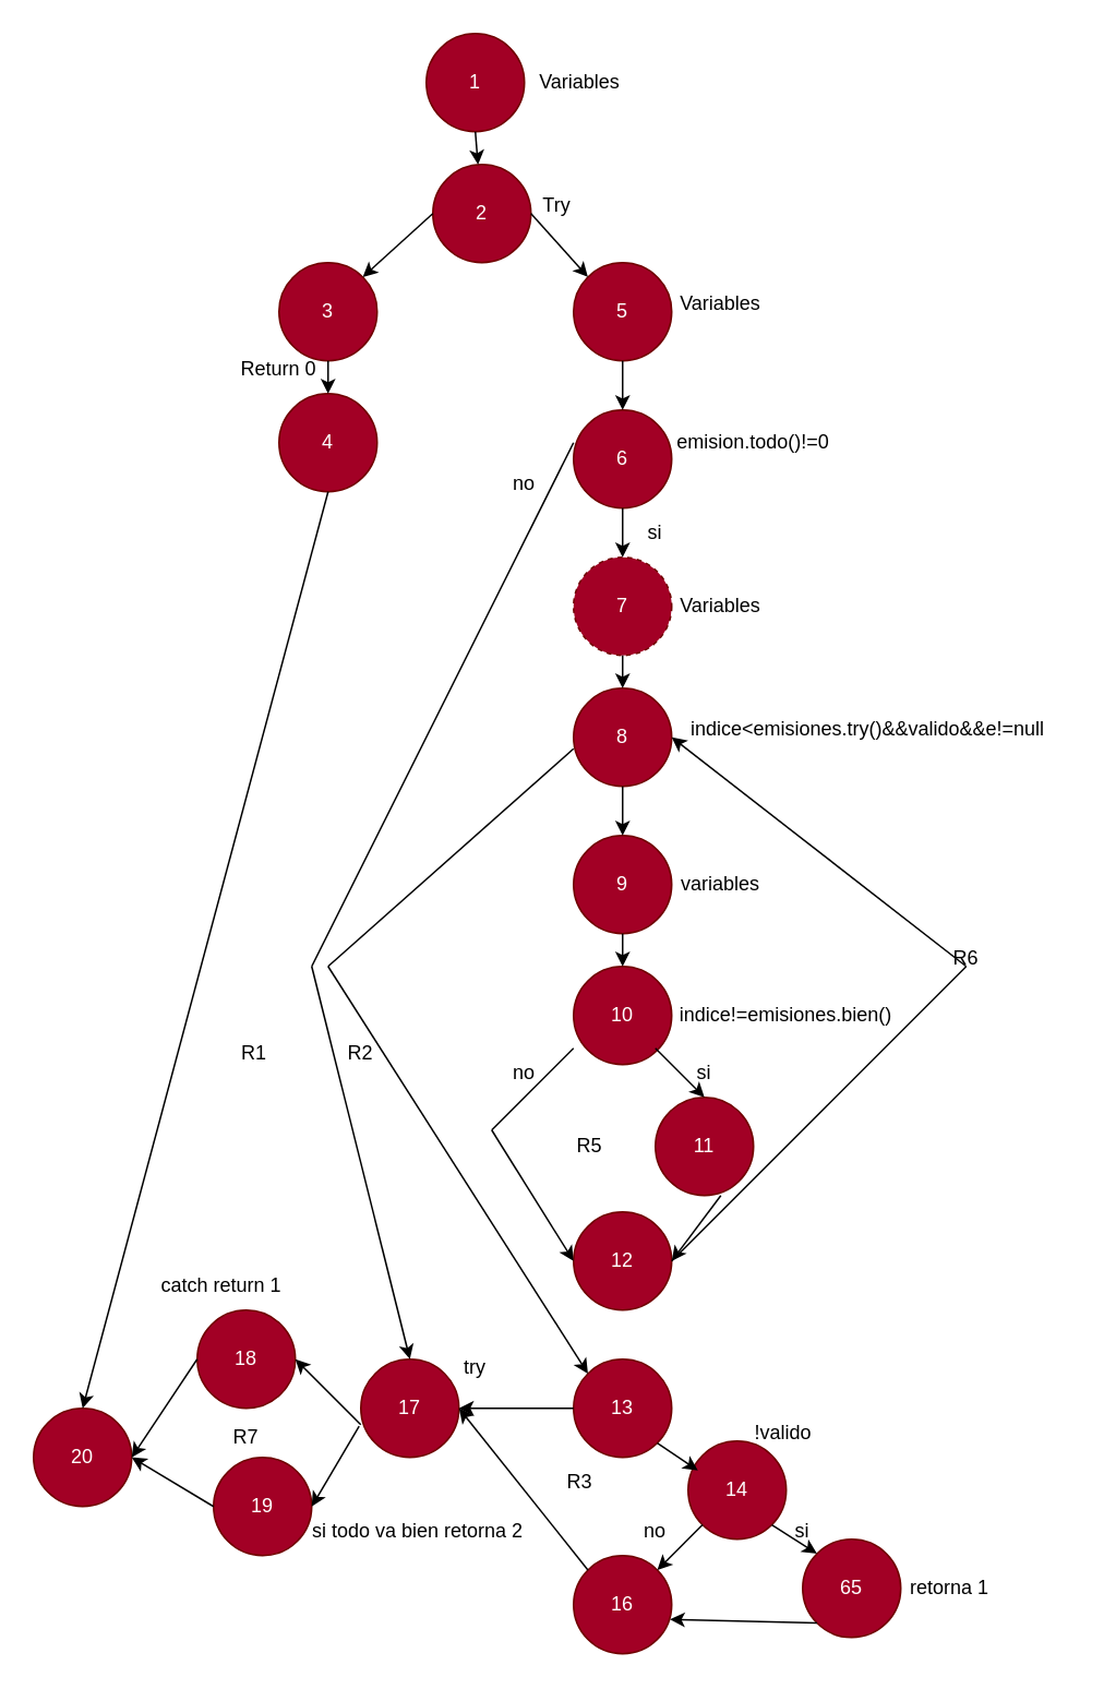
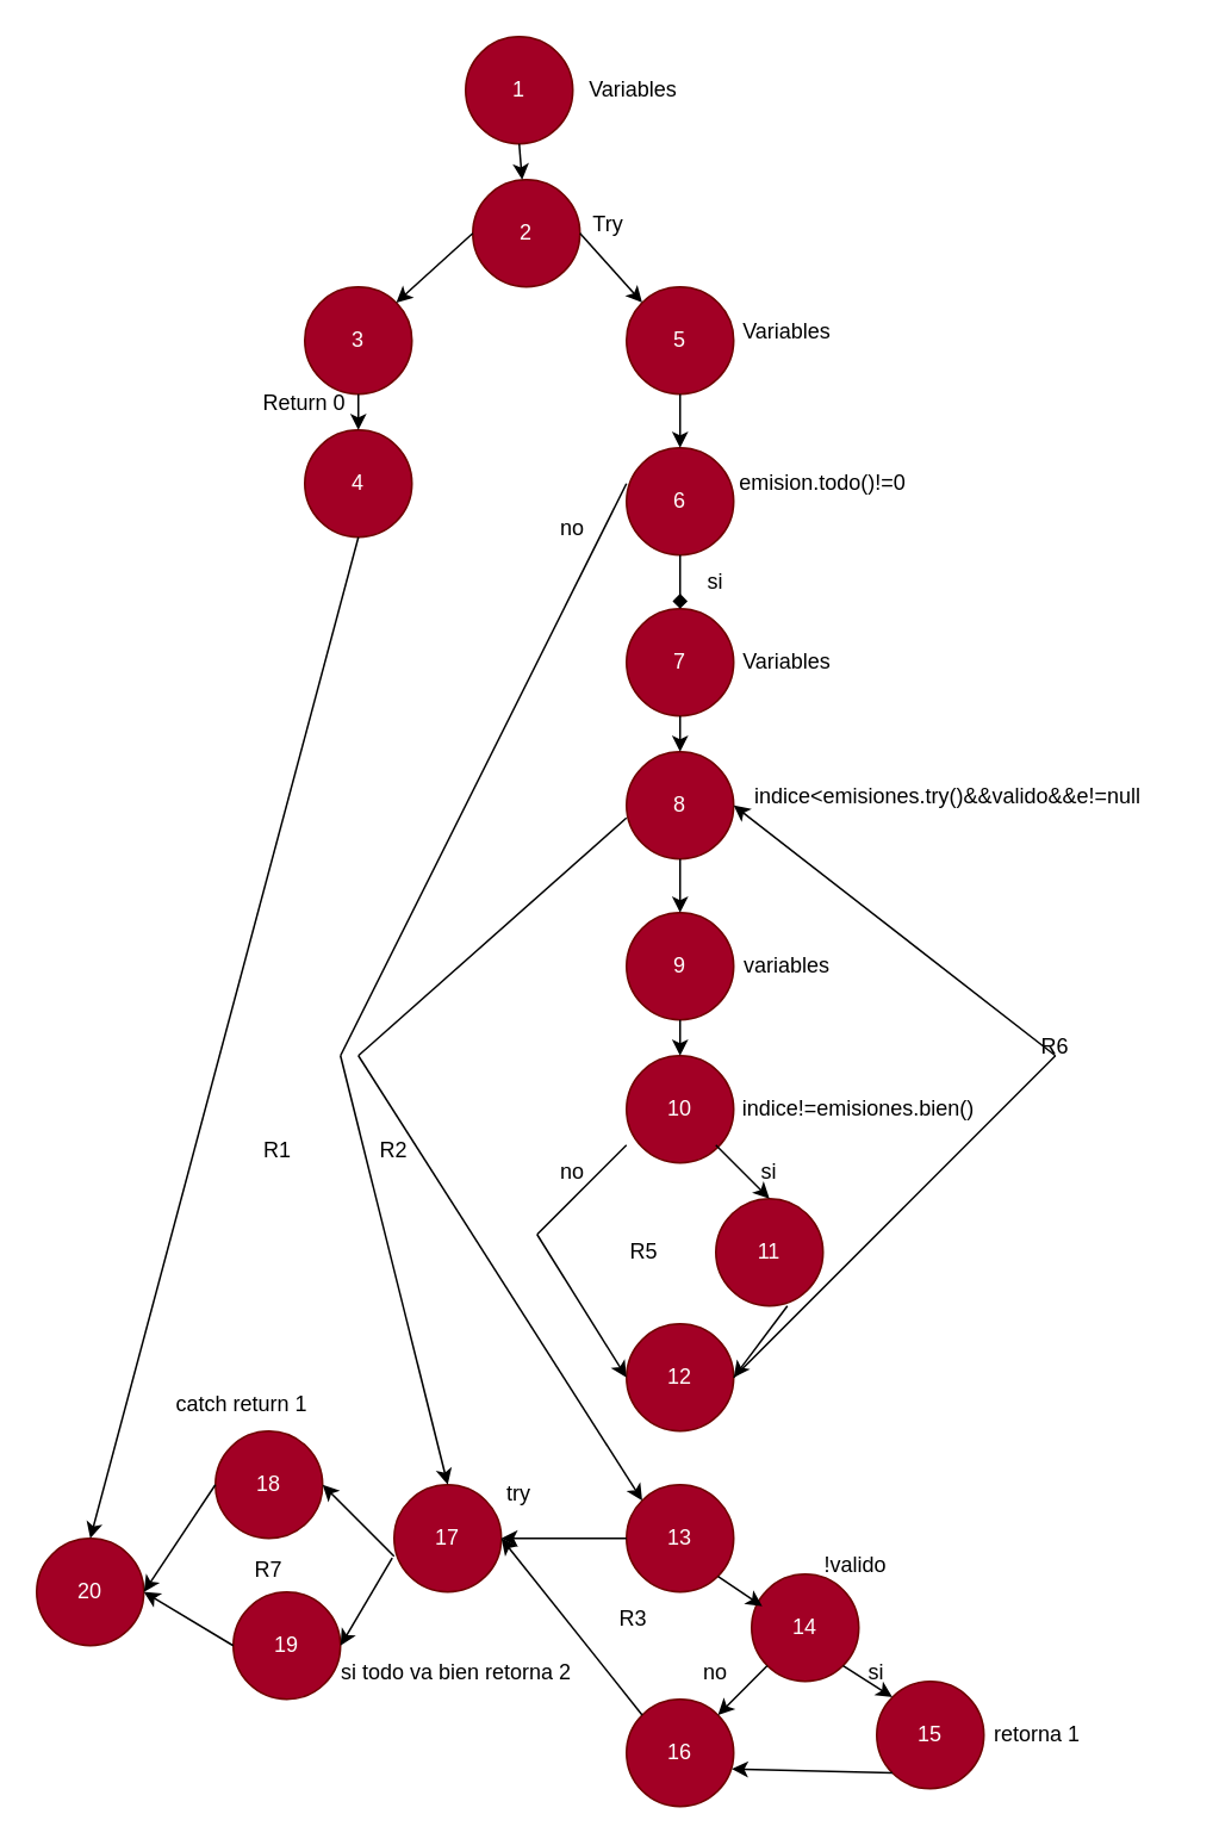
  <mxCell id="0" />
  <mxCell id="1" parent="0" />
  <mxCell id="2" value="1" style="ellipse;whiteSpace=wrap;html=1;aspect=fixed;fillColor=#a20025;fontColor=#ffffff;strokeColor=#6F0000;" parent="1" vertex="1"><mxGeometry x="260" y="20" width="60" height="60" as="geometry" /></mxCell>
  <mxCell id="3" value="Variables" style="text;html=1;align=center;verticalAlign=middle;whiteSpace=wrap;rounded=0;" parent="1" vertex="1"><mxGeometry x="324" y="35" width="60" height="30" as="geometry" /></mxCell>
  <mxCell id="4" value="2" style="ellipse;whiteSpace=wrap;html=1;aspect=fixed;fillColor=#a20025;fontColor=#ffffff;strokeColor=#6F0000;" parent="1" vertex="1"><mxGeometry x="264" y="100" width="60" height="60" as="geometry" /></mxCell>
  <mxCell id="5" value="3" style="ellipse;whiteSpace=wrap;html=1;aspect=fixed;fillColor=#a20025;fontColor=#ffffff;strokeColor=#6F0000;" parent="1" vertex="1"><mxGeometry x="170" y="160" width="60" height="60" as="geometry" /></mxCell>
  <mxCell id="6" value="5" style="ellipse;whiteSpace=wrap;html=1;aspect=fixed;fillColor=#a20025;fontColor=#ffffff;strokeColor=#6F0000;" parent="1" vertex="1"><mxGeometry x="350" y="160" width="60" height="60" as="geometry" /></mxCell>
  <mxCell id="7" value="4" style="ellipse;whiteSpace=wrap;html=1;aspect=fixed;fillColor=#a20025;fontColor=#ffffff;strokeColor=#6F0000;" parent="1" vertex="1"><mxGeometry x="170" y="240" width="60" height="60" as="geometry" /></mxCell>
  <mxCell id="8" value="Try" style="text;html=1;align=center;verticalAlign=middle;whiteSpace=wrap;rounded=0;" parent="1" vertex="1"><mxGeometry x="310" y="110" width="60" height="30" as="geometry" /></mxCell>
  <mxCell id="9" value="" style="endArrow=classic;html=1;rounded=0;entryX=1;entryY=0;entryDx=0;entryDy=0;exitX=0;exitY=0.5;exitDx=0;exitDy=0;" parent="1" source="4" target="5" edge="1"><mxGeometry width="50" height="50" relative="1" as="geometry"><mxPoint x="260" y="140" as="sourcePoint" /><mxPoint x="200" y="80" as="targetPoint" /></mxGeometry></mxCell>
  <mxCell id="10" value="8" style="ellipse;whiteSpace=wrap;html=1;aspect=fixed;fillColor=#a20025;fontColor=#ffffff;strokeColor=#6F0000;" parent="1" vertex="1"><mxGeometry x="350" y="420" width="60" height="60" as="geometry" /></mxCell>
  <mxCell id="11" value="" style="endArrow=classic;html=1;rounded=0;exitX=0.5;exitY=1;exitDx=0;exitDy=0;entryX=0.5;entryY=0;entryDx=0;entryDy=0;" parent="1" source="5" target="7" edge="1"><mxGeometry width="50" height="50" relative="1" as="geometry"><mxPoint x="244" y="240" as="sourcePoint" /><mxPoint x="294" y="190" as="targetPoint" /></mxGeometry></mxCell>
  <mxCell id="12" value="Return 0" style="text;html=1;align=center;verticalAlign=middle;whiteSpace=wrap;rounded=0;" parent="1" vertex="1"><mxGeometry x="140" y="210" width="60" height="30" as="geometry" /></mxCell>
  <mxCell id="13" value="" style="endArrow=classic;html=1;rounded=0;exitX=0.5;exitY=1;exitDx=0;exitDy=0;" parent="1" source="2" target="4" edge="1"><mxGeometry width="50" height="50" relative="1" as="geometry"><mxPoint x="370" y="85" as="sourcePoint" /><mxPoint x="420" y="35" as="targetPoint" /></mxGeometry></mxCell>
  <mxCell id="14" value="Variables" style="text;html=1;align=center;verticalAlign=middle;whiteSpace=wrap;rounded=0;" parent="1" vertex="1"><mxGeometry x="410" y="170" width="60" height="30" as="geometry" /></mxCell>
  <mxCell id="15" value="6" style="ellipse;whiteSpace=wrap;html=1;aspect=fixed;fillColor=#a20025;fontColor=#ffffff;strokeColor=#6F0000;" parent="1" vertex="1"><mxGeometry x="350" y="250" width="60" height="60" as="geometry" /></mxCell>
- <mxCell id="16" value="7" style="ellipse;whiteSpace=wrap;html=1;aspect=fixed;fillColor=#a20025;fontColor=#ffffff;strokeColor=#6F0000;dashed=1;" parent="1" vertex="1"><mxGeometry x="350" y="340" width="60" height="60" as="geometry" /></mxCell>
+ <mxCell id="16" value="7" style="ellipse;whiteSpace=wrap;html=1;aspect=fixed;fillColor=#a20025;fontColor=#ffffff;strokeColor=#6F0000;" parent="1" vertex="1"><mxGeometry x="350" y="340" width="60" height="60" as="geometry" /></mxCell>
  <mxCell id="17" value="" style="endArrow=classic;html=1;rounded=0;entryX=0;entryY=0;entryDx=0;entryDy=0;exitX=1;exitY=0.5;exitDx=0;exitDy=0;" parent="1" source="4" target="6" edge="1"><mxGeometry width="50" height="50" relative="1" as="geometry"><mxPoint x="330" y="130" as="sourcePoint" /><mxPoint x="374" y="230" as="targetPoint" /></mxGeometry></mxCell>
  <mxCell id="18" value="emision.todo()!=0" style="text;html=1;align=center;verticalAlign=middle;whiteSpace=wrap;rounded=0;" parent="1" vertex="1"><mxGeometry x="430" y="255" width="60" height="30" as="geometry" /></mxCell>
  <mxCell id="19" value="" style="endArrow=classic;html=1;rounded=0;exitX=0.5;exitY=1;exitDx=0;exitDy=0;entryX=0.5;entryY=0;entryDx=0;entryDy=0;" parent="1" source="6" target="15" edge="1"><mxGeometry width="50" height="50" relative="1" as="geometry"><mxPoint x="280" y="410" as="sourcePoint" /><mxPoint x="330" y="360" as="targetPoint" /></mxGeometry></mxCell>
  <mxCell id="20" value="10" style="ellipse;whiteSpace=wrap;html=1;aspect=fixed;fillColor=#a20025;fontColor=#ffffff;strokeColor=#6F0000;" parent="1" vertex="1"><mxGeometry x="350" y="590" width="60" height="60" as="geometry" /></mxCell>
- <mxCell id="21" value="" style="endArrow=classic;html=1;rounded=0;exitX=0.5;exitY=1;exitDx=0;exitDy=0;entryX=0.5;entryY=0;entryDx=0;entryDy=0;" parent="1" source="15" target="16" edge="1"><mxGeometry width="50" height="50" relative="1" as="geometry"><mxPoint x="400" y="360" as="sourcePoint" /><mxPoint x="450" y="310" as="targetPoint" /></mxGeometry></mxCell>
+ <mxCell id="21" value="" style="endArrow=diamond;html=1;rounded=0;exitX=0.5;exitY=1;exitDx=0;exitDy=0;entryX=0.5;entryY=0;entryDx=0;entryDy=0;" parent="1" source="15" target="16" edge="1"><mxGeometry width="50" height="50" relative="1" as="geometry"><mxPoint x="400" y="360" as="sourcePoint" /><mxPoint x="450" y="310" as="targetPoint" /></mxGeometry></mxCell>
  <mxCell id="22" value="Variables" style="text;html=1;align=center;verticalAlign=middle;whiteSpace=wrap;rounded=0;" parent="1" vertex="1"><mxGeometry x="410" y="355" width="60" height="30" as="geometry" /></mxCell>
  <mxCell id="23" value="indice&amp;lt;emisiones.try()&amp;amp;&amp;amp;valido&amp;amp;&amp;amp;e!=null" style="text;html=1;align=center;verticalAlign=middle;whiteSpace=wrap;rounded=0;" parent="1" vertex="1"><mxGeometry x="400" y="430" width="260" height="30" as="geometry" /></mxCell>
  <mxCell id="24" value="" style="endArrow=classic;html=1;rounded=0;exitX=0.5;exitY=1;exitDx=0;exitDy=0;entryX=0.5;entryY=0;entryDx=0;entryDy=0;" parent="1" source="16" target="10" edge="1"><mxGeometry width="50" height="50" relative="1" as="geometry"><mxPoint x="240" y="440" as="sourcePoint" /><mxPoint x="290" y="390" as="targetPoint" /></mxGeometry></mxCell>
  <mxCell id="25" value="9" style="ellipse;whiteSpace=wrap;html=1;aspect=fixed;fillColor=#a20025;fontColor=#ffffff;strokeColor=#6F0000;" parent="1" vertex="1"><mxGeometry x="350" y="510" width="60" height="60" as="geometry" /></mxCell>
  <mxCell id="26" value="11" style="ellipse;whiteSpace=wrap;html=1;aspect=fixed;fillColor=#a20025;fontColor=#ffffff;strokeColor=#6F0000;" parent="1" vertex="1"><mxGeometry x="400" y="670" width="60" height="60" as="geometry" /></mxCell>
  <mxCell id="27" value="" style="endArrow=classic;html=1;rounded=0;exitX=0.5;exitY=1;exitDx=0;exitDy=0;entryX=0.5;entryY=0;entryDx=0;entryDy=0;" parent="1" source="10" target="25" edge="1"><mxGeometry width="50" height="50" relative="1" as="geometry"><mxPoint x="265" y="575" as="sourcePoint" /><mxPoint x="315" y="525" as="targetPoint" /></mxGeometry></mxCell>
  <mxCell id="28" value="variables" style="text;html=1;align=center;verticalAlign=middle;whiteSpace=wrap;rounded=0;" parent="1" vertex="1"><mxGeometry x="410" y="525" width="60" height="30" as="geometry" /></mxCell>
  <mxCell id="29" value="indice!=emisiones.bien()" style="text;html=1;align=center;verticalAlign=middle;whiteSpace=wrap;rounded=0;" parent="1" vertex="1"><mxGeometry x="450" y="605" width="60" height="30" as="geometry" /></mxCell>
  <mxCell id="30" value="" style="endArrow=classic;html=1;rounded=0;exitX=0.5;exitY=1;exitDx=0;exitDy=0;entryX=0.5;entryY=0;entryDx=0;entryDy=0;" parent="1" source="25" target="20" edge="1"><mxGeometry width="50" height="50" relative="1" as="geometry"><mxPoint x="250" y="590" as="sourcePoint" /><mxPoint x="300" y="540" as="targetPoint" /></mxGeometry></mxCell>
  <mxCell id="31" value="" style="endArrow=classic;html=1;rounded=0;entryX=0.5;entryY=0;entryDx=0;entryDy=0;" parent="1" target="26" edge="1"><mxGeometry width="50" height="50" relative="1" as="geometry"><mxPoint x="400" y="640" as="sourcePoint" /><mxPoint x="520" y="650" as="targetPoint" /><Array as="points" /></mxGeometry></mxCell>
  <mxCell id="32" value="si" style="text;html=1;align=center;verticalAlign=middle;whiteSpace=wrap;rounded=0;" parent="1" vertex="1"><mxGeometry x="400" y="640" width="60" height="30" as="geometry" /></mxCell>
  <mxCell id="33" value="no" style="text;html=1;align=center;verticalAlign=middle;whiteSpace=wrap;rounded=0;" parent="1" vertex="1"><mxGeometry x="290" y="640" width="60" height="30" as="geometry" /></mxCell>
  <mxCell id="34" value="12" style="ellipse;whiteSpace=wrap;html=1;aspect=fixed;fillColor=#a20025;fontColor=#ffffff;strokeColor=#6F0000;" parent="1" vertex="1"><mxGeometry x="350" y="740" width="60" height="60" as="geometry" /></mxCell>
  <mxCell id="35" value="19" style="ellipse;whiteSpace=wrap;html=1;aspect=fixed;fillColor=#a20025;fontColor=#ffffff;strokeColor=#6F0000;" parent="1" vertex="1"><mxGeometry x="130" y="890" width="60" height="60" as="geometry" /></mxCell>
  <mxCell id="36" value="" style="endArrow=classic;html=1;rounded=0;exitX=0.667;exitY=1;exitDx=0;exitDy=0;entryX=1;entryY=0.5;entryDx=0;entryDy=0;exitPerimeter=0;" parent="1" source="26" target="34" edge="1"><mxGeometry width="50" height="50" relative="1" as="geometry"><mxPoint x="500" y="820" as="sourcePoint" /><mxPoint x="550" y="770" as="targetPoint" /></mxGeometry></mxCell>
  <mxCell id="37" value="" style="endArrow=none;html=1;rounded=0;" parent="1" edge="1"><mxGeometry width="50" height="50" relative="1" as="geometry"><mxPoint x="300" y="690" as="sourcePoint" /><mxPoint x="350" y="640" as="targetPoint" /></mxGeometry></mxCell>
  <mxCell id="38" value="" style="endArrow=classic;html=1;rounded=0;" parent="1" edge="1"><mxGeometry width="50" height="50" relative="1" as="geometry"><mxPoint x="300" y="690" as="sourcePoint" /><mxPoint x="350" y="770" as="targetPoint" /></mxGeometry></mxCell>
  <mxCell id="39" value="" style="endArrow=none;html=1;rounded=0;" parent="1" edge="1"><mxGeometry width="50" height="50" relative="1" as="geometry"><mxPoint x="410" y="770" as="sourcePoint" /><mxPoint x="590" y="590" as="targetPoint" /></mxGeometry></mxCell>
  <mxCell id="40" value="" style="endArrow=classic;html=1;rounded=0;entryX=1;entryY=0.5;entryDx=0;entryDy=0;" parent="1" target="10" edge="1"><mxGeometry width="50" height="50" relative="1" as="geometry"><mxPoint x="590" y="590" as="sourcePoint" /><mxPoint x="640" y="540" as="targetPoint" /></mxGeometry></mxCell>
  <mxCell id="41" value="13" style="ellipse;whiteSpace=wrap;html=1;aspect=fixed;fillColor=#a20025;fontColor=#ffffff;strokeColor=#6F0000;" parent="1" vertex="1"><mxGeometry x="350" y="830" width="60" height="60" as="geometry" /></mxCell>
  <mxCell id="42" value="" style="endArrow=classic;html=1;rounded=0;entryX=0;entryY=0;entryDx=0;entryDy=0;" parent="1" target="41" edge="1"><mxGeometry width="50" height="50" relative="1" as="geometry"><mxPoint x="200" y="590" as="sourcePoint" /><mxPoint x="350" y="870" as="targetPoint" /></mxGeometry></mxCell>
  <mxCell id="43" value="" style="endArrow=none;html=1;rounded=0;entryX=0;entryY=0.617;entryDx=0;entryDy=0;entryPerimeter=0;" parent="1" target="10" edge="1"><mxGeometry width="50" height="50" relative="1" as="geometry"><mxPoint x="200" y="590" as="sourcePoint" /><mxPoint x="250" y="540" as="targetPoint" /></mxGeometry></mxCell>
  <mxCell id="44" value="20" style="ellipse;whiteSpace=wrap;html=1;aspect=fixed;fillColor=#a20025;fontColor=#ffffff;strokeColor=#6F0000;" parent="1" vertex="1"><mxGeometry x="20" y="860" width="60" height="60" as="geometry" /></mxCell>
  <mxCell id="45" value="17" style="ellipse;whiteSpace=wrap;html=1;aspect=fixed;fillColor=#a20025;fontColor=#ffffff;strokeColor=#6F0000;" parent="1" vertex="1"><mxGeometry x="220" y="830" width="60" height="60" as="geometry" /></mxCell>
  <mxCell id="46" value="" style="endArrow=classic;html=1;rounded=0;exitX=0;exitY=0.5;exitDx=0;exitDy=0;" parent="1" source="41" edge="1"><mxGeometry width="50" height="50" relative="1" as="geometry"><mxPoint x="210" y="940" as="sourcePoint" /><mxPoint x="280" y="860" as="targetPoint" /></mxGeometry></mxCell>
  <mxCell id="47" value="try" style="text;html=1;align=center;verticalAlign=middle;whiteSpace=wrap;rounded=0;" parent="1" vertex="1"><mxGeometry x="260" y="820" width="60" height="30" as="geometry" /></mxCell>
  <mxCell id="48" value="18" style="ellipse;whiteSpace=wrap;html=1;aspect=fixed;fillColor=#a20025;fontColor=#ffffff;strokeColor=#6F0000;" parent="1" vertex="1"><mxGeometry x="120" y="800" width="60" height="60" as="geometry" /></mxCell>
  <mxCell id="49" value="" style="endArrow=classic;html=1;rounded=0;entryX=1;entryY=0.5;entryDx=0;entryDy=0;" parent="1" target="48" edge="1"><mxGeometry width="50" height="50" relative="1" as="geometry"><mxPoint x="220" y="870" as="sourcePoint" /><mxPoint x="160" y="760" as="targetPoint" /></mxGeometry></mxCell>
  <mxCell id="50" value="" style="endArrow=classic;html=1;rounded=0;entryX=1;entryY=0.5;entryDx=0;entryDy=0;exitX=-0.017;exitY=0.683;exitDx=0;exitDy=0;exitPerimeter=0;" parent="1" source="45" edge="1"><mxGeometry width="50" height="50" relative="1" as="geometry"><mxPoint x="229" y="881" as="sourcePoint" /><mxPoint x="190" y="920" as="targetPoint" /></mxGeometry></mxCell>
  <mxCell id="51" value="catch return 1" style="text;html=1;align=center;verticalAlign=middle;whiteSpace=wrap;rounded=0;" parent="1" vertex="1"><mxGeometry x="90" y="770" width="90" height="30" as="geometry" /></mxCell>
  <mxCell id="52" value="si todo va bien retorna 2" style="text;html=1;align=center;verticalAlign=middle;whiteSpace=wrap;rounded=0;" parent="1" vertex="1"><mxGeometry x="180" y="920" width="150" height="30" as="geometry" /></mxCell>
  <mxCell id="53" value="" style="endArrow=classic;html=1;rounded=0;exitX=0;exitY=0.5;exitDx=0;exitDy=0;entryX=1;entryY=0.5;entryDx=0;entryDy=0;" parent="1" source="48" target="44" edge="1"><mxGeometry width="50" height="50" relative="1" as="geometry"><mxPoint x="80" y="790" as="sourcePoint" /><mxPoint x="130" y="740" as="targetPoint" /></mxGeometry></mxCell>
  <mxCell id="54" value="" style="endArrow=classic;html=1;rounded=0;exitX=0;exitY=0.5;exitDx=0;exitDy=0;" parent="1" source="35" edge="1"><mxGeometry width="50" height="50" relative="1" as="geometry"><mxPoint x="60" y="1020" as="sourcePoint" /><mxPoint x="80" y="890" as="targetPoint" /></mxGeometry></mxCell>
  <mxCell id="55" value="" style="endArrow=classic;html=1;rounded=0;entryX=0.5;entryY=0;entryDx=0;entryDy=0;exitX=0.5;exitY=1;exitDx=0;exitDy=0;" parent="1" source="7" target="44" edge="1"><mxGeometry width="50" height="50" relative="1" as="geometry"><mxPoint x="200" y="310" as="sourcePoint" /><mxPoint x="20" y="640" as="targetPoint" /></mxGeometry></mxCell>
  <mxCell id="56" value="14" style="ellipse;whiteSpace=wrap;html=1;aspect=fixed;fillColor=#a20025;fontColor=#ffffff;strokeColor=#6F0000;" parent="1" vertex="1"><mxGeometry x="420" y="880" width="60" height="60" as="geometry" /></mxCell>
  <mxCell id="57" value="!valido&amp;nbsp;" style="text;html=1;align=center;verticalAlign=middle;whiteSpace=wrap;rounded=0;" parent="1" vertex="1"><mxGeometry x="430" y="860" width="100" height="30" as="geometry" /></mxCell>
- <mxCell id="58" value="65" style="ellipse;whiteSpace=wrap;html=1;aspect=fixed;fillColor=#a20025;fontColor=#ffffff;strokeColor=#6F0000;" parent="1" vertex="1"><mxGeometry x="490" y="940" width="60" height="60" as="geometry" /></mxCell>
+ <mxCell id="58" value="15" style="ellipse;whiteSpace=wrap;html=1;aspect=fixed;fillColor=#a20025;fontColor=#ffffff;strokeColor=#6F0000;" parent="1" vertex="1"><mxGeometry x="490" y="940" width="60" height="60" as="geometry" /></mxCell>
  <mxCell id="59" value="" style="endArrow=classic;html=1;rounded=0;entryX=0.1;entryY=0.3;entryDx=0;entryDy=0;exitX=1;exitY=1;exitDx=0;exitDy=0;entryPerimeter=0;" parent="1" source="41" target="56" edge="1"><mxGeometry width="50" height="50" relative="1" as="geometry"><mxPoint x="280" y="1070" as="sourcePoint" /><mxPoint x="470" y="1035" as="targetPoint" /></mxGeometry></mxCell>
  <mxCell id="60" value="retorna 1" style="text;html=1;align=center;verticalAlign=middle;whiteSpace=wrap;rounded=0;" parent="1" vertex="1"><mxGeometry x="550" y="955" width="60" height="30" as="geometry" /></mxCell>
  <mxCell id="61" value="" style="endArrow=classic;html=1;rounded=0;exitX=1;exitY=1;exitDx=0;exitDy=0;entryX=0;entryY=0;entryDx=0;entryDy=0;" parent="1" source="56" target="58" edge="1"><mxGeometry width="50" height="50" relative="1" as="geometry"><mxPoint x="435" y="1000" as="sourcePoint" /><mxPoint x="485" y="950" as="targetPoint" /></mxGeometry></mxCell>
  <mxCell id="62" value="si" style="text;html=1;align=center;verticalAlign=middle;whiteSpace=wrap;rounded=0;" parent="1" vertex="1"><mxGeometry x="460" y="920" width="60" height="30" as="geometry" /></mxCell>
  <mxCell id="63" value="16" style="ellipse;whiteSpace=wrap;html=1;aspect=fixed;fillColor=#a20025;fontColor=#ffffff;strokeColor=#6F0000;" parent="1" vertex="1"><mxGeometry x="350" y="950" width="60" height="60" as="geometry" /></mxCell>
  <mxCell id="64" value="" style="endArrow=classic;html=1;rounded=0;exitX=0;exitY=1;exitDx=0;exitDy=0;entryX=1;entryY=0;entryDx=0;entryDy=0;" parent="1" source="56" target="63" edge="1"><mxGeometry width="50" height="50" relative="1" as="geometry"><mxPoint x="410" y="1050" as="sourcePoint" /><mxPoint x="460" y="1000" as="targetPoint" /></mxGeometry></mxCell>
  <mxCell id="65" value="no" style="text;html=1;align=center;verticalAlign=middle;whiteSpace=wrap;rounded=0;" parent="1" vertex="1"><mxGeometry x="370" y="920" width="60" height="30" as="geometry" /></mxCell>
  <mxCell id="66" value="" style="endArrow=classic;html=1;rounded=0;exitX=0;exitY=1;exitDx=0;exitDy=0;entryX=0.983;entryY=0.65;entryDx=0;entryDy=0;entryPerimeter=0;" parent="1" source="58" target="63" edge="1"><mxGeometry width="50" height="50" relative="1" as="geometry"><mxPoint x="460" y="1090" as="sourcePoint" /><mxPoint x="510" y="1040" as="targetPoint" /></mxGeometry></mxCell>
  <mxCell id="67" value="" style="endArrow=classic;html=1;rounded=0;exitX=0;exitY=0;exitDx=0;exitDy=0;" parent="1" source="63" edge="1"><mxGeometry width="50" height="50" relative="1" as="geometry"><mxPoint x="290" y="1030" as="sourcePoint" /><mxPoint x="280" y="860" as="targetPoint" /></mxGeometry></mxCell>
  <mxCell id="68" value="" style="endArrow=none;html=1;rounded=0;" parent="1" edge="1"><mxGeometry width="50" height="50" relative="1" as="geometry"><mxPoint x="190" y="590" as="sourcePoint" /><mxPoint x="350" y="270" as="targetPoint" /></mxGeometry></mxCell>
  <mxCell id="69" value="" style="endArrow=classic;html=1;rounded=0;entryX=0.5;entryY=0;entryDx=0;entryDy=0;" parent="1" target="45" edge="1"><mxGeometry width="50" height="50" relative="1" as="geometry"><mxPoint x="190" y="590" as="sourcePoint" /><mxPoint x="210" y="660" as="targetPoint" /></mxGeometry></mxCell>
  <mxCell id="70" value="si" style="text;html=1;align=center;verticalAlign=middle;whiteSpace=wrap;rounded=0;" parent="1" vertex="1"><mxGeometry x="370" y="310" width="60" height="30" as="geometry" /></mxCell>
  <mxCell id="71" value="no" style="text;html=1;align=center;verticalAlign=middle;whiteSpace=wrap;rounded=0;" parent="1" vertex="1"><mxGeometry x="290" y="280" width="60" height="30" as="geometry" /></mxCell>
  <mxCell id="72" value="R1" style="text;html=1;align=center;verticalAlign=middle;whiteSpace=wrap;rounded=0;" vertex="1" parent="1"><mxGeometry x="140" y="615" width="30" height="55" as="geometry" /></mxCell>
  <mxCell id="73" value="R2" style="text;html=1;align=center;verticalAlign=middle;whiteSpace=wrap;rounded=0;" vertex="1" parent="1"><mxGeometry x="190" y="627.5" width="60" height="30" as="geometry" /></mxCell>
  <mxCell id="74" value="R3" style="text;html=1;align=center;verticalAlign=middle;whiteSpace=wrap;rounded=0;" vertex="1" parent="1"><mxGeometry x="324" y="890" width="60" height="30" as="geometry" /></mxCell>
  <mxCell id="75" value="R5" style="text;html=1;align=center;verticalAlign=middle;whiteSpace=wrap;rounded=0;" vertex="1" parent="1"><mxGeometry x="330" y="685" width="60" height="30" as="geometry" /></mxCell>
  <mxCell id="76" value="R6" style="text;html=1;align=center;verticalAlign=middle;whiteSpace=wrap;rounded=0;" vertex="1" parent="1"><mxGeometry x="560" y="570" width="60" height="30" as="geometry" /></mxCell>
  <mxCell id="77" value="R7" style="text;html=1;align=center;verticalAlign=middle;whiteSpace=wrap;rounded=0;" vertex="1" parent="1"><mxGeometry x="135" y="850" width="30" height="55" as="geometry" /></mxCell>
